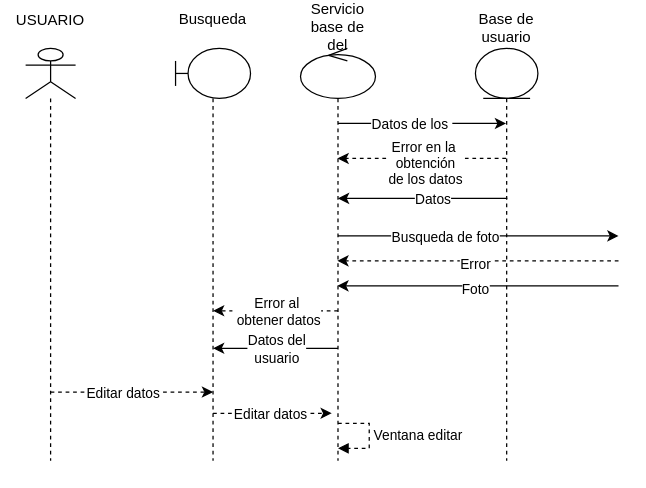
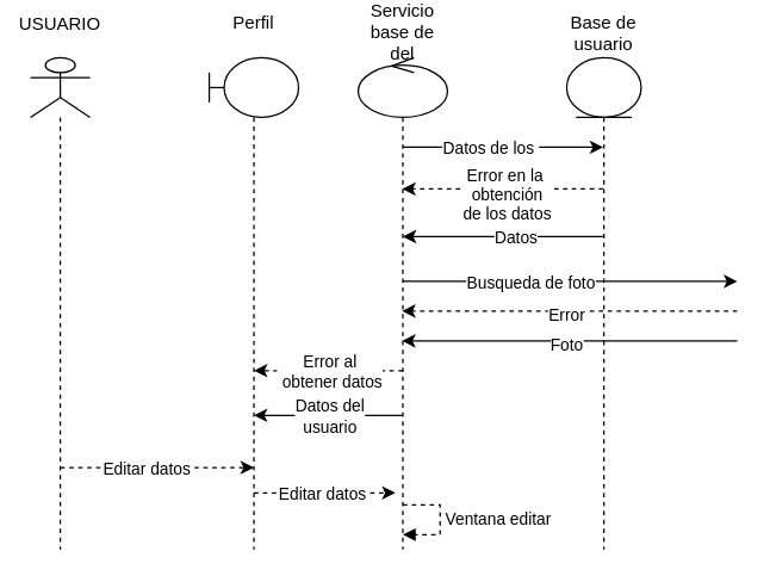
  <mxCell id="0" />
  <mxCell id="1" parent="0" />
  <mxCell id="2" value="USUARIO" style="shape=umlLifeline;participant=umlActor;perimeter=lifelinePerimeter;whiteSpace=wrap;html=1;container=1;collapsible=0;recursiveResize=0;verticalAlign=top;spacingTop=-36;outlineConnect=0;spacingBottom=100;" vertex="1" parent="1"><mxGeometry x="20" y="20" width="40" height="330" as="geometry" /></mxCell>
  <mxCell id="3" value="Base de usuario" style="shape=umlLifeline;participant=umlEntity;perimeter=lifelinePerimeter;whiteSpace=wrap;html=1;container=1;collapsible=0;recursiveResize=0;verticalAlign=top;spacingTop=-37;outlineConnect=0;spacingBottom=5;" vertex="1" parent="1"><mxGeometry x="380" y="20" width="50" height="330" as="geometry" /></mxCell>
  <mxCell id="4" value="Servicio base de del" style="shape=umlLifeline;participant=umlControl;perimeter=lifelinePerimeter;whiteSpace=wrap;html=1;container=1;collapsible=0;recursiveResize=0;verticalAlign=top;spacingTop=-45;outlineConnect=0;" vertex="1" parent="1"><mxGeometry x="240" y="20" width="60" height="330" as="geometry" /></mxCell>
- <mxCell id="5" value="Busqueda" style="shape=umlLifeline;participant=umlBoundary;perimeter=lifelinePerimeter;whiteSpace=wrap;html=1;container=1;collapsible=0;recursiveResize=0;verticalAlign=top;spacingTop=-37;outlineConnect=0;" vertex="1" parent="1"><mxGeometry x="140" y="20" width="60" height="330" as="geometry" /></mxCell>
+ <mxCell id="5" value="Perfil" style="shape=umlLifeline;participant=umlBoundary;perimeter=lifelinePerimeter;whiteSpace=wrap;html=1;container=1;collapsible=0;recursiveResize=0;verticalAlign=top;spacingTop=-37;outlineConnect=0;" vertex="1" parent="1"><mxGeometry x="140" y="20" width="60" height="330" as="geometry" /></mxCell>
  <mxCell id="6" value="" style="endArrow=classic;html=1;" edge="1" parent="1" target="3"><mxGeometry width="50" height="50" relative="1" as="geometry"><mxPoint x="269.997" y="80" as="sourcePoint" /><mxPoint x="370.33" y="80" as="targetPoint" /><Array as="points" /></mxGeometry></mxCell>
  <mxCell id="7" value="Datos de los&amp;nbsp;" style="edgeLabel;html=1;align=center;verticalAlign=middle;resizable=0;points=[];" vertex="1" connectable="0" parent="6"><mxGeometry x="-0.315" y="1" relative="1" as="geometry"><mxPoint x="12.19" y="1" as="offset" /></mxGeometry></mxCell>
  <mxCell id="8" value="" style="endArrow=classic;html=1;dashed=1;" edge="1" parent="1"><mxGeometry width="50" height="50" relative="1" as="geometry"><mxPoint x="404.5" y="108" as="sourcePoint" /><mxPoint x="269.667" y="108" as="targetPoint" /><Array as="points"><mxPoint x="390" y="108" /><mxPoint x="380" y="108" /></Array></mxGeometry></mxCell>
  <mxCell id="9" value="Error en la&amp;nbsp;&lt;br&gt;obtención&lt;br&gt;de los datos" style="edgeLabel;html=1;align=center;verticalAlign=middle;resizable=0;points=[];" vertex="1" connectable="0" parent="8"><mxGeometry x="0.308" y="2" relative="1" as="geometry"><mxPoint x="22.6" y="1" as="offset" /></mxGeometry></mxCell>
  <mxCell id="10" value="" style="endArrow=classic;html=1;dashed=1;" edge="1" parent="1"><mxGeometry width="50" height="50" relative="1" as="geometry"><mxPoint x="270" y="230" as="sourcePoint" /><mxPoint x="170" y="230" as="targetPoint" /><Array as="points" /></mxGeometry></mxCell>
  <mxCell id="11" value="Error al&lt;br&gt;&amp;nbsp;obtener datos" style="edgeLabel;html=1;align=center;verticalAlign=middle;resizable=0;points=[];" vertex="1" connectable="0" parent="10"><mxGeometry x="0.308" y="2" relative="1" as="geometry"><mxPoint x="15.0" y="-2" as="offset" /></mxGeometry></mxCell>
  <mxCell id="12" value="" style="endArrow=classic;html=1;" edge="1" parent="1"><mxGeometry width="50" height="50" relative="1" as="geometry"><mxPoint x="270" y="260" as="sourcePoint" /><mxPoint x="170" y="260" as="targetPoint" /><Array as="points" /></mxGeometry></mxCell>
  <mxCell id="13" value="Datos del&lt;br&gt;usuario" style="edgeLabel;html=1;align=center;verticalAlign=middle;resizable=0;points=[];" vertex="1" connectable="0" parent="12"><mxGeometry x="0.308" y="2" relative="1" as="geometry"><mxPoint x="15.0" y="-2" as="offset" /></mxGeometry></mxCell>
  <mxCell id="14" value="" style="endArrow=classic;html=1;" edge="1" parent="1"><mxGeometry width="50" height="50" relative="1" as="geometry"><mxPoint x="269.997" y="170" as="sourcePoint" /><mxPoint x="494.5" y="170" as="targetPoint" /><Array as="points" /></mxGeometry></mxCell>
  <mxCell id="15" value="Busqueda de foto" style="edgeLabel;html=1;align=center;verticalAlign=middle;resizable=0;points=[];" vertex="1" connectable="0" parent="14"><mxGeometry x="-0.315" y="1" relative="1" as="geometry"><mxPoint x="8.83" y="1" as="offset" /></mxGeometry></mxCell>
  <mxCell id="16" value="" style="endArrow=classic;html=1;dashed=1;" edge="1" parent="1" target="4"><mxGeometry width="50" height="50" relative="1" as="geometry"><mxPoint x="494.5" y="190" as="sourcePoint" /><mxPoint x="600" y="250" as="targetPoint" /><Array as="points"><mxPoint x="430" y="190" /></Array></mxGeometry></mxCell>
  <mxCell id="17" value="Error" style="edgeLabel;html=1;align=center;verticalAlign=middle;resizable=0;points=[];" vertex="1" connectable="0" parent="16"><mxGeometry x="-0.315" y="1" relative="1" as="geometry"><mxPoint x="-37.83" y="1" as="offset" /></mxGeometry></mxCell>
  <mxCell id="18" value="" style="endArrow=classic;html=1;" edge="1" parent="1"><mxGeometry width="50" height="50" relative="1" as="geometry"><mxPoint x="405.5" y="140" as="sourcePoint" /><mxPoint x="270" y="140" as="targetPoint" /><Array as="points" /></mxGeometry></mxCell>
  <mxCell id="19" value="Datos" style="edgeLabel;html=1;align=center;verticalAlign=middle;resizable=0;points=[];" vertex="1" connectable="0" parent="18"><mxGeometry x="0.308" y="2" relative="1" as="geometry"><mxPoint x="28.83" y="-2" as="offset" /></mxGeometry></mxCell>
  <mxCell id="20" value="" style="endArrow=classic;html=1;" edge="1" parent="1" target="4"><mxGeometry width="50" height="50" relative="1" as="geometry"><mxPoint x="494.5" y="210" as="sourcePoint" /><mxPoint x="634.5" y="250" as="targetPoint" /><Array as="points"><mxPoint x="350" y="210" /></Array></mxGeometry></mxCell>
  <mxCell id="21" value="Foto" style="edgeLabel;html=1;align=center;verticalAlign=middle;resizable=0;points=[];" vertex="1" connectable="0" parent="20"><mxGeometry x="-0.315" y="1" relative="1" as="geometry"><mxPoint x="-37.83" y="1" as="offset" /></mxGeometry></mxCell>
  <mxCell id="22" value="" style="endArrow=classic;html=1;dashed=1;" edge="1" parent="1"><mxGeometry width="50" height="50" relative="1" as="geometry"><mxPoint x="39.997" y="295" as="sourcePoint" /><mxPoint x="170" y="295" as="targetPoint" /><Array as="points" /></mxGeometry></mxCell>
  <mxCell id="23" value="Editar datos" style="edgeLabel;html=1;align=center;verticalAlign=middle;resizable=0;points=[];" vertex="1" connectable="0" parent="22"><mxGeometry x="-0.315" y="1" relative="1" as="geometry"><mxPoint x="12.19" y="1" as="offset" /></mxGeometry></mxCell>
  <mxCell id="24" value="" style="endArrow=classic;html=1;dashed=1;" edge="1" parent="1"><mxGeometry width="50" height="50" relative="1" as="geometry"><mxPoint x="169.997" y="312" as="sourcePoint" /><mxPoint x="265" y="312" as="targetPoint" /><Array as="points" /></mxGeometry></mxCell>
  <mxCell id="25" value="Editar datos" style="edgeLabel;html=1;align=center;verticalAlign=middle;resizable=0;points=[];" vertex="1" connectable="0" parent="24"><mxGeometry x="-0.315" y="1" relative="1" as="geometry"><mxPoint x="12.19" y="1" as="offset" /></mxGeometry></mxCell>
  <mxCell id="26" value="Ventana editar" style="edgeStyle=orthogonalEdgeStyle;html=1;align=left;spacingLeft=2;endArrow=block;rounded=0;dashed=1;" edge="1" parent="1"><mxGeometry relative="1" as="geometry"><mxPoint x="270" y="320" as="sourcePoint" /><Array as="points"><mxPoint x="295" y="320" /></Array><mxPoint x="270" y="340" as="targetPoint" /></mxGeometry></mxCell>
